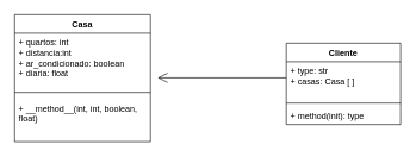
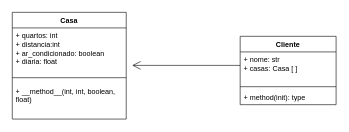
  <mxCell id="0" />
  <mxCell id="1" parent="0" />
  <mxCell id="2" value="Casa" style="swimlane;fontStyle=1;align=center;verticalAlign=top;childLayout=stackLayout;horizontal=1;startSize=26;horizontalStack=0;resizeParent=1;resizeParentMax=0;resizeLast=0;collapsible=1;marginBottom=0;whiteSpace=wrap;html=1;" vertex="1" parent="1"><mxGeometry x="20" y="20" width="190" height="178" as="geometry" /></mxCell>
  <mxCell id="3" value="+ quartos: int&lt;div&gt;+ distancia:int&lt;/div&gt;&lt;div&gt;+ ar_condicionado: boolean&lt;/div&gt;&lt;div&gt;+ diaria: float&lt;/div&gt;" style="text;strokeColor=none;fillColor=none;align=left;verticalAlign=top;spacingLeft=4;spacingRight=4;overflow=hidden;rotatable=0;points=[[0,0.5],[1,0.5]];portConstraint=eastwest;whiteSpace=wrap;html=1;" vertex="1" parent="2"><mxGeometry y="26" width="190" height="74" as="geometry" /></mxCell>
  <mxCell id="4" value="" style="line;strokeWidth=1;fillColor=none;align=left;verticalAlign=middle;spacingTop=-1;spacingLeft=3;spacingRight=3;rotatable=0;labelPosition=right;points=[];portConstraint=eastwest;strokeColor=inherit;" vertex="1" parent="2"><mxGeometry y="100" width="190" height="18" as="geometry" /></mxCell>
  <mxCell id="5" value="+ __method__(int, int, boolean, float)" style="text;strokeColor=none;fillColor=none;align=left;verticalAlign=top;spacingLeft=4;spacingRight=4;overflow=hidden;rotatable=0;points=[[0,0.5],[1,0.5]];portConstraint=eastwest;whiteSpace=wrap;html=1;" vertex="1" parent="2"><mxGeometry y="118" width="190" height="60" as="geometry" /></mxCell>
  <mxCell id="6" value="Cliente" style="swimlane;fontStyle=1;align=center;verticalAlign=top;childLayout=stackLayout;horizontal=1;startSize=26;horizontalStack=0;resizeParent=1;resizeParentMax=0;resizeLast=0;collapsible=1;marginBottom=0;whiteSpace=wrap;html=1;" vertex="1" parent="1"><mxGeometry x="400" y="60" width="160" height="114" as="geometry" /></mxCell>
- <mxCell id="7" value="+ type: str&lt;div&gt;+ casas: Casa [ ]&lt;/div&gt;" style="text;strokeColor=none;fillColor=none;align=left;verticalAlign=top;spacingLeft=4;spacingRight=4;overflow=hidden;rotatable=0;points=[[0,0.5],[1,0.5]];portConstraint=eastwest;whiteSpace=wrap;html=1;" vertex="1" parent="6"><mxGeometry y="26" width="160" height="54" as="geometry" /></mxCell>
+ <mxCell id="7" value="+ nome: str&lt;div&gt;+ casas: Casa [ ]&lt;/div&gt;" style="text;strokeColor=none;fillColor=none;align=left;verticalAlign=top;spacingLeft=4;spacingRight=4;overflow=hidden;rotatable=0;points=[[0,0.5],[1,0.5]];portConstraint=eastwest;whiteSpace=wrap;html=1;" vertex="1" parent="6"><mxGeometry y="26" width="160" height="54" as="geometry" /></mxCell>
  <mxCell id="8" value="" style="line;strokeWidth=1;fillColor=none;align=left;verticalAlign=middle;spacingTop=-1;spacingLeft=3;spacingRight=3;rotatable=0;labelPosition=right;points=[];portConstraint=eastwest;strokeColor=inherit;" vertex="1" parent="6"><mxGeometry y="80" width="160" height="8" as="geometry" /></mxCell>
  <mxCell id="9" value="+ method(init): type" style="text;strokeColor=none;fillColor=none;align=left;verticalAlign=top;spacingLeft=4;spacingRight=4;overflow=hidden;rotatable=0;points=[[0,0.5],[1,0.5]];portConstraint=eastwest;whiteSpace=wrap;html=1;" vertex="1" parent="6"><mxGeometry y="88" width="160" height="26" as="geometry" /></mxCell>
  <mxCell id="10" value="" style="endArrow=open;endFill=1;endSize=12;html=1;rounded=0;" edge="1" parent="1"><mxGeometry width="160" relative="1" as="geometry"><mxPoint x="400" y="108.5" as="sourcePoint" /><mxPoint x="220" y="108.5" as="targetPoint" /></mxGeometry></mxCell>
